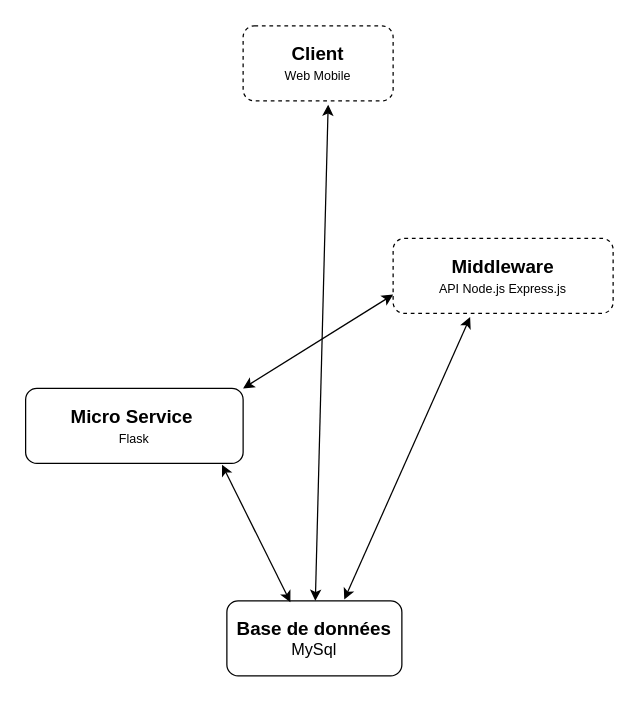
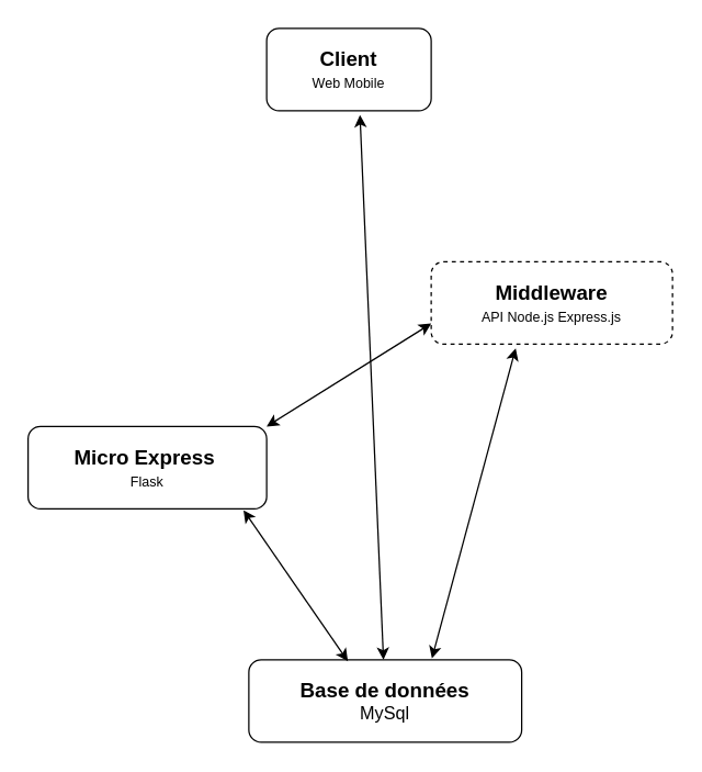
  <mxCell id="0" />
  <mxCell id="1" parent="0" />
- <mxCell id="2" value="&lt;font style=&quot;font-size: 15px;&quot;&gt;&lt;b&gt;Client&lt;/b&gt;&lt;/font&gt;&lt;div&gt;&lt;font style=&quot;font-size: 10px;&quot;&gt;Web Mobile&lt;/font&gt;&lt;/div&gt;" style="rounded=1;whiteSpace=wrap;html=1;fontSize=13;dashed=1;" vertex="1" parent="1"><mxGeometry x="194" y="20" width="120" height="60" as="geometry" /></mxCell>
+ <mxCell id="2" value="&lt;font style=&quot;font-size: 15px;&quot;&gt;&lt;b&gt;Client&lt;/b&gt;&lt;/font&gt;&lt;div&gt;&lt;font style=&quot;font-size: 10px;&quot;&gt;Web Mobile&lt;/font&gt;&lt;/div&gt;" style="rounded=1;whiteSpace=wrap;html=1;fontSize=13;" vertex="1" parent="1"><mxGeometry x="194" y="20" width="120" height="60" as="geometry" /></mxCell>
  <mxCell id="3" value="&lt;font style=&quot;font-size: 15px;&quot;&gt;&lt;b&gt;Middleware&lt;/b&gt;&lt;/font&gt;&lt;div&gt;&lt;font style=&quot;font-size: 10px;&quot;&gt;API Node.js Express.js&lt;/font&gt;&lt;/div&gt;" style="rounded=1;whiteSpace=wrap;html=1;fontSize=13;dashed=1;" vertex="1" parent="1"><mxGeometry x="314" y="190" width="176" height="60" as="geometry" /></mxCell>
- <mxCell id="4" value="&lt;font style=&quot;font-size: 15px;&quot;&gt;&lt;b&gt;Micro Service&lt;/b&gt;&lt;/font&gt;&amp;nbsp;&lt;div&gt;&lt;font style=&quot;font-size: 10px;&quot;&gt;Flask&lt;/font&gt;&lt;/div&gt;" style="rounded=1;whiteSpace=wrap;html=1;fontSize=13;" vertex="1" parent="1"><mxGeometry x="20" y="310" width="174" height="60" as="geometry" /></mxCell>
- <mxCell id="5" value="&lt;font style=&quot;font-size: 15px;&quot;&gt;&lt;b&gt;Base de données&lt;/b&gt;&lt;/font&gt;&lt;div&gt;MySql&lt;/div&gt;" style="rounded=1;whiteSpace=wrap;html=1;fontSize=13;" vertex="1" parent="1"><mxGeometry x="181" y="480" width="140" height="60" as="geometry" /></mxCell>
+ <mxCell id="4" value="&lt;font style=&quot;font-size: 15px;&quot;&gt;&lt;b&gt;Micro Express&lt;/b&gt;&lt;/font&gt;&amp;nbsp;&lt;div&gt;&lt;font style=&quot;font-size: 10px;&quot;&gt;Flask&lt;/font&gt;&lt;/div&gt;" style="rounded=1;whiteSpace=wrap;html=1;fontSize=13;" vertex="1" parent="1"><mxGeometry x="20" y="310" width="174" height="60" as="geometry" /></mxCell>
+ <mxCell id="5" value="&lt;font style=&quot;font-size: 15px;&quot;&gt;&lt;b&gt;Base de données&lt;/b&gt;&lt;/font&gt;&lt;div&gt;MySql&lt;/div&gt;" style="rounded=1;whiteSpace=wrap;html=1;fontSize=13;" vertex="1" parent="1"><mxGeometry x="181" y="480" width="199" height="60" as="geometry" /></mxCell>
  <mxCell id="6" value="" style="endArrow=classic;startArrow=classic;html=1;rounded=0;exitX=0.903;exitY=1.017;exitDx=0;exitDy=0;exitPerimeter=0;entryX=0.363;entryY=0.017;entryDx=0;entryDy=0;entryPerimeter=0;fontSize=13;" edge="1" parent="1" source="4" target="5"><mxGeometry width="50" height="50" relative="1" as="geometry"><mxPoint x="230" y="340" as="sourcePoint" /><mxPoint x="280" y="290" as="targetPoint" /></mxGeometry></mxCell>
  <mxCell id="7" value="" style="endArrow=classic;startArrow=classic;html=1;rounded=0;exitX=0.671;exitY=-0.017;exitDx=0;exitDy=0;exitPerimeter=0;entryX=0.35;entryY=1.05;entryDx=0;entryDy=0;entryPerimeter=0;fontSize=13;" edge="1" parent="1" source="5" target="3"><mxGeometry width="50" height="50" relative="1" as="geometry"><mxPoint x="230" y="340" as="sourcePoint" /><mxPoint x="280" y="290" as="targetPoint" /></mxGeometry></mxCell>
  <mxCell id="8" value="" style="endArrow=classic;startArrow=classic;html=1;rounded=0;entryX=0;entryY=0.75;entryDx=0;entryDy=0;exitX=1;exitY=0;exitDx=0;exitDy=0;fontSize=13;" edge="1" parent="1" source="4" target="3"><mxGeometry width="50" height="50" relative="1" as="geometry"><mxPoint x="190" y="290" as="sourcePoint" /><mxPoint x="260" y="260" as="targetPoint" /></mxGeometry></mxCell>
  <mxCell id="9" value="" style="endArrow=classic;startArrow=classic;html=1;rounded=0;exitX=0.567;exitY=1.05;exitDx=0;exitDy=0;exitPerimeter=0;fontSize=13;" edge="1" parent="1" source="2" target="5"><mxGeometry width="50" height="50" relative="1" as="geometry"><mxPoint x="370" y="140" as="sourcePoint" /><mxPoint x="390" y="180" as="targetPoint" /></mxGeometry></mxCell>
